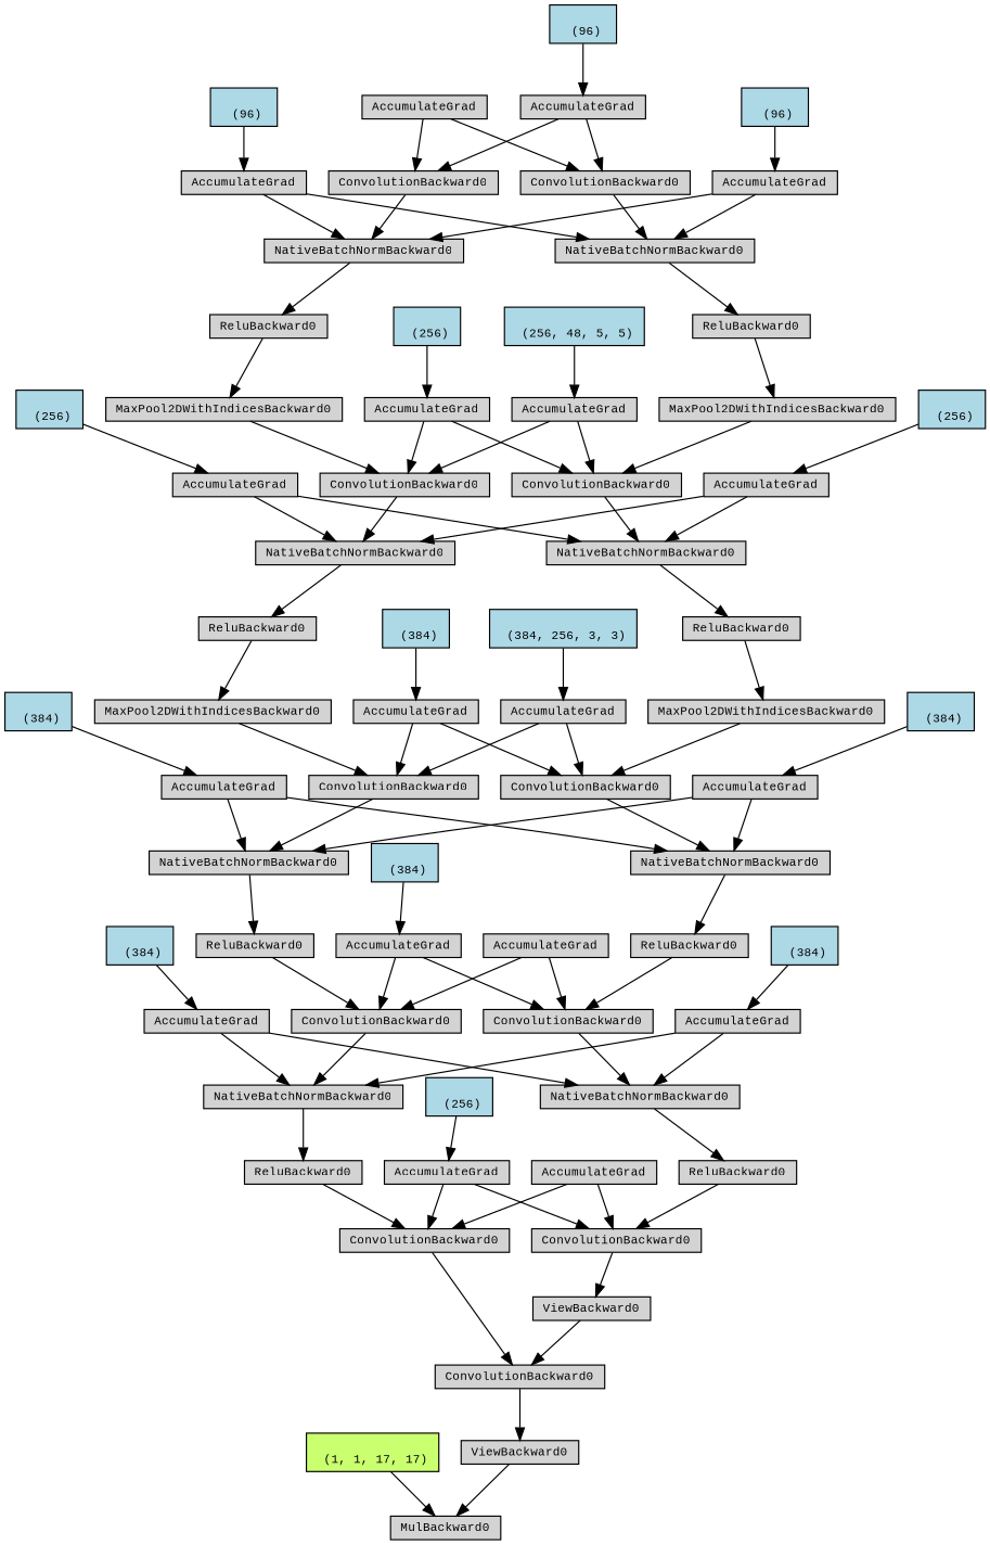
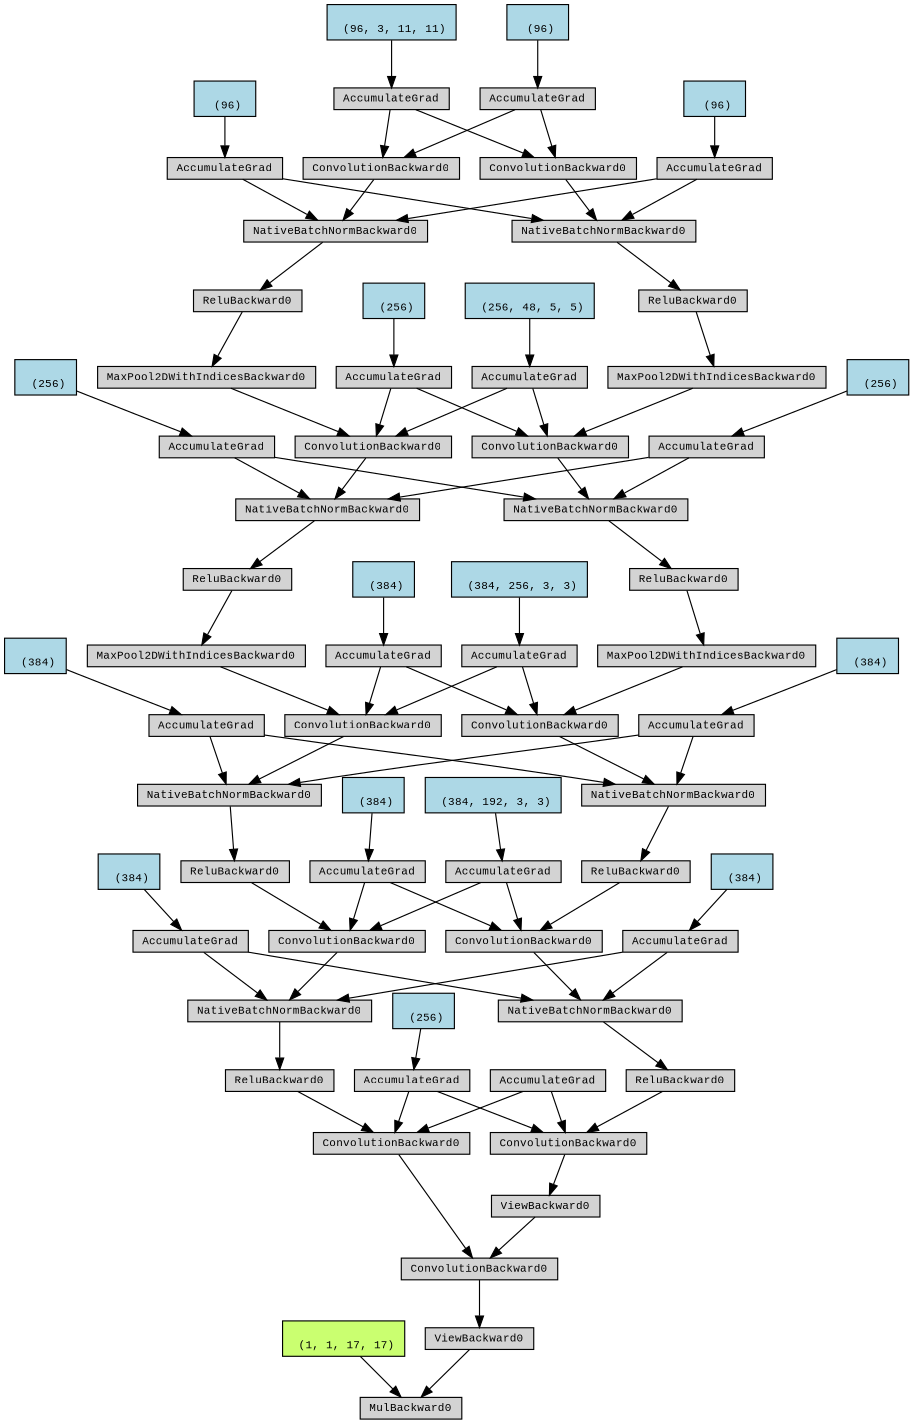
  digraph {
    fontname="Liberation Mono"
    node [align=left fontname="Liberation Mono" fontsize=10 ranksep=0.1 shape=box style=filled]
    edge [fontname="Liberation Mono"]
    n1 [fillcolor=darkolivegreen1 height=0.2 label="\n (1, 1, 17, 17)"]
    n2 [height=0.2 label=MulBackward0]
    n3 [height=0.2 label=ViewBackward0]
    n4 [height=0.2 label=ConvolutionBackward0]
    n5 [height=0.2 label=ViewBackward0]
    n6 [height=0.2 label=ConvolutionBackward0]
    n7 [height=0.2 label=ReluBackward0]
    n8 [height=0.2 label=NativeBatchNormBackward0]
    n9 [height=0.2 label=ConvolutionBackward0]
    n10 [height=0.2 label=ReluBackward0]
    n11 [height=0.2 label=NativeBatchNormBackward0]
    n12 [height=0.2 label=ConvolutionBackward0]
    n13 [height=0.2 label=MaxPool2DWithIndicesBackward0]
    n14 [height=0.2 label=ReluBackward0]
    n15 [height=0.2 label=NativeBatchNormBackward0]
    n16 [height=0.2 label=ConvolutionBackward0]
    n17 [height=0.2 label=MaxPool2DWithIndicesBackward0]
    n18 [height=0.2 label=ReluBackward0]
    n19 [height=0.2 label=NativeBatchNormBackward0]
    n20 [height=0.2 label=ConvolutionBackward0]
    n21 [height=0.2 label=AccumulateGrad]
    n22 [height=0.2 label=ConvolutionBackward0]
    n23 [height=0.2 label=NativeBatchNormBackward0]
+   n24 [fillcolor=lightblue height=0.2 label="\n (96, 3, 11, 11)"]
    n25 [height=0.2 label=AccumulateGrad]
    n26 [fillcolor=lightblue height=0.2 label="\n (96)"]
    n27 [height=0.2 label=AccumulateGrad]
    n28 [height=0.2 label=ReluBackward0]
    n29 [fillcolor=lightblue height=0.2 label="\n (96)"]
    n30 [height=0.2 label=AccumulateGrad]
    n31 [fillcolor=lightblue height=0.2 label="\n (96)"]
    n32 [height=0.2 label=AccumulateGrad]
    n33 [height=0.2 label=ConvolutionBackward0]
    n34 [height=0.2 label=NativeBatchNormBackward0]
    n35 [fillcolor=lightblue height=0.2 label="\n (256, 48, 5, 5)"]
    n36 [height=0.2 label=AccumulateGrad]
    n37 [fillcolor=lightblue height=0.2 label="\n (256)"]
    n38 [height=0.2 label=AccumulateGrad]
    n39 [height=0.2 label=ReluBackward0]
    n40 [fillcolor=lightblue height=0.2 label="\n (256)"]
    n41 [height=0.2 label=AccumulateGrad]
    n42 [fillcolor=lightblue height=0.2 label="\n (256)"]
    n43 [height=0.2 label=AccumulateGrad]
    n44 [height=0.2 label=ConvolutionBackward0]
    n45 [height=0.2 label=NativeBatchNormBackward0]
    n46 [fillcolor=lightblue height=0.2 label="\n (384, 256, 3, 3)"]
    n47 [height=0.2 label=AccumulateGrad]
    n48 [fillcolor=lightblue height=0.2 label="\n (384)"]
    n49 [height=0.2 label=AccumulateGrad]
    n50 [height=0.2 label=ReluBackward0]
    n51 [fillcolor=lightblue height=0.2 label="\n (384)"]
    n52 [height=0.2 label=AccumulateGrad]
    n53 [fillcolor=lightblue height=0.2 label="\n (384)"]
    n54 [height=0.2 label=AccumulateGrad]
    n55 [height=0.2 label=ConvolutionBackward0]
    n56 [height=0.2 label=NativeBatchNormBackward0]
+   n57 [fillcolor=lightblue height=0.2 label="\n (384, 192, 3, 3)"]
    n58 [height=0.2 label=AccumulateGrad]
    n59 [fillcolor=lightblue height=0.2 label="\n (384)"]
    n60 [height=0.2 label=AccumulateGrad]
    n61 [height=0.2 label=ReluBackward0]
    n62 [fillcolor=lightblue height=0.2 label="\n (384)"]
    n63 [height=0.2 label=AccumulateGrad]
    n64 [fillcolor=lightblue height=0.2 label="\n (384)"]
    n65 [height=0.2 label=AccumulateGrad]
    n66 [height=0.2 label=ConvolutionBackward0]
    n67 [height=0.2 label=AccumulateGrad]
    n68 [fillcolor=lightblue height=0.2 label="\n (256)"]
    n69 [height=0.2 label=MaxPool2DWithIndicesBackward0]
    n70 [height=0.2 label=MaxPool2DWithIndicesBackward0]
    n1 -> n2
    n3 -> n2
    n4 -> n3
    n5 -> n4
    n6 -> n5
    n7 -> n6
    n8 -> n7
    n9 -> n8
    n10 -> n9
    n11 -> n10
    n12 -> n11
    n13 -> n12
    n14 -> n13
    n15 -> n14
    n16 -> n15
    n17 -> n16
    n18 -> n17
    n19 -> n18
    n20 -> n19
    n21 -> n20
    n21 -> n22
    n22 -> n23
    n23 -> n28
+   n24 -> n21
    n25 -> n20
    n25 -> n22
    n26 -> n25
    n27 -> n19
    n27 -> n23
    n28 -> n70
    n29 -> n27
    n30 -> n19
    n30 -> n23
    n31 -> n30
    n32 -> n16
    n32 -> n33
    n33 -> n34
    n34 -> n39
    n35 -> n32
    n36 -> n16
    n36 -> n33
    n37 -> n36
    n38 -> n15
    n38 -> n34
    n39 -> n69
    n40 -> n38
    n41 -> n15
    n41 -> n34
    n42 -> n41
    n43 -> n12
    n43 -> n44
    n44 -> n45
    n45 -> n50
    n46 -> n43
    n47 -> n12
    n47 -> n44
    n48 -> n47
    n49 -> n11
    n49 -> n45
    n50 -> n55
    n51 -> n49
    n52 -> n11
    n52 -> n45
    n53 -> n52
    n54 -> n9
    n54 -> n55
    n55 -> n56
    n56 -> n61
+   n57 -> n54
    n58 -> n9
    n58 -> n55
    n59 -> n58
    n60 -> n8
    n60 -> n56
    n61 -> n66
    n62 -> n60
    n63 -> n8
    n63 -> n56
    n64 -> n63
    n65 -> n6
    n65 -> n66
    n66 -> n4
    n67 -> n6
    n67 -> n66
    n68 -> n67
    n69 -> n44
    n70 -> n33
  }
